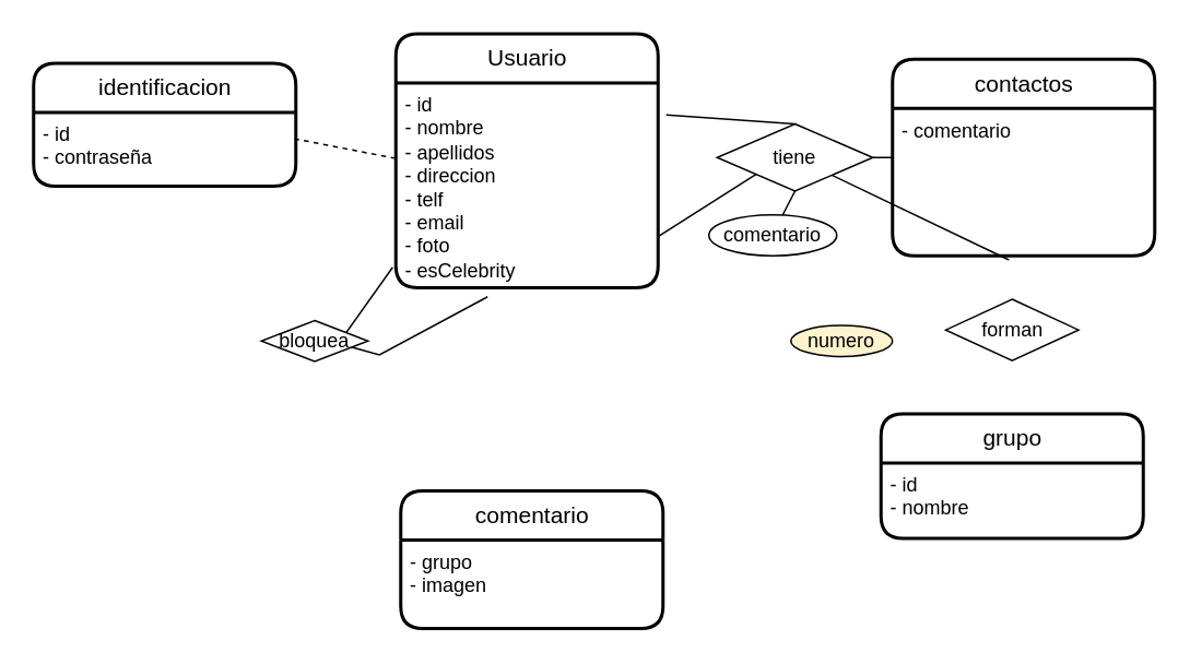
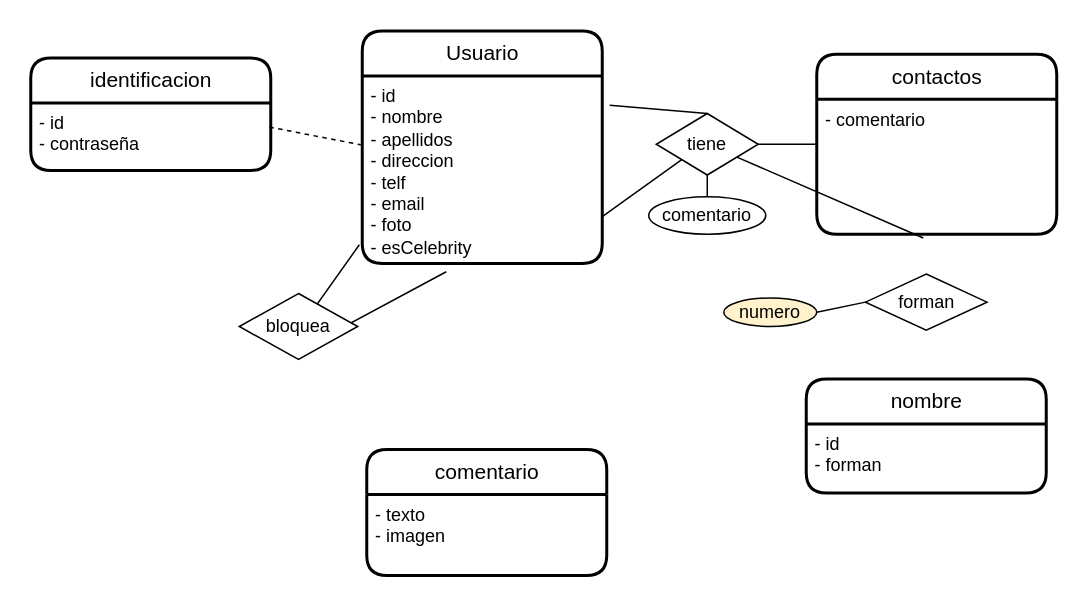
  <mxCell id="0" />
  <mxCell id="1" parent="0" />
  <mxCell id="2" value="Usuario" style="swimlane;childLayout=stackLayout;horizontal=1;startSize=30;horizontalStack=0;rounded=1;fontSize=14;fontStyle=0;strokeWidth=2;resizeParent=0;resizeLast=1;shadow=0;dashed=0;align=center;html=1;" vertex="1" parent="1"><mxGeometry x="241" y="20" width="160" height="155" as="geometry" /></mxCell>
  <mxCell id="3" value="&lt;div&gt;- id&lt;/div&gt;&lt;div&gt;- nombre&lt;/div&gt;&lt;div&gt;- apellidos&lt;/div&gt;&lt;div&gt;- direccion&lt;/div&gt;&lt;div&gt;- telf&lt;/div&gt;&lt;div&gt;- email&lt;/div&gt;&lt;div&gt;- foto&lt;/div&gt;&lt;div&gt;- esCelebrity&lt;br&gt;&lt;/div&gt;&lt;div&gt;&lt;br&gt;&lt;/div&gt;" style="align=left;strokeColor=none;fillColor=none;spacingLeft=4;fontSize=12;verticalAlign=top;resizable=0;rotatable=0;part=1;html=1;" vertex="1" parent="2"><mxGeometry y="30" width="160" height="125" as="geometry" /></mxCell>
  <mxCell id="4" value="" style="endArrow=none;html=1;rounded=0;entryX=0.35;entryY=1.044;entryDx=0;entryDy=0;entryPerimeter=0;exitX=-0.012;exitY=0.9;exitDx=0;exitDy=0;exitPerimeter=0;" edge="1" parent="2" source="3" target="3"><mxGeometry relative="1" as="geometry"><mxPoint x="-104" y="139" as="sourcePoint" /><mxPoint x="49" y="178" as="targetPoint" /><Array as="points"><mxPoint x="-35" y="189" /><mxPoint x="-10" y="196" /></Array></mxGeometry></mxCell>
  <mxCell id="5" value="identificacion" style="swimlane;childLayout=stackLayout;horizontal=1;startSize=30;horizontalStack=0;rounded=1;fontSize=14;fontStyle=0;strokeWidth=2;resizeParent=0;resizeLast=1;shadow=0;dashed=0;align=center;html=1;" vertex="1" parent="1"><mxGeometry x="20" y="38" width="160" height="75" as="geometry" /></mxCell>
  <mxCell id="6" value="&lt;div&gt;- id&lt;/div&gt;&lt;div&gt;- contraseña&lt;br&gt;&lt;/div&gt;" style="align=left;strokeColor=none;fillColor=none;spacingLeft=4;fontSize=12;verticalAlign=top;resizable=0;rotatable=0;part=1;html=1;" vertex="1" parent="5"><mxGeometry y="30" width="160" height="45" as="geometry" /></mxCell>
  <mxCell id="7" value="contactos" style="swimlane;childLayout=stackLayout;horizontal=1;startSize=30;horizontalStack=0;rounded=1;fontSize=14;fontStyle=0;strokeWidth=2;resizeParent=0;resizeLast=1;shadow=0;dashed=0;align=center;html=1;" vertex="1" parent="1"><mxGeometry x="544" y="35.5" width="160" height="120" as="geometry" /></mxCell>
  <mxCell id="8" value="- comentario" style="align=left;strokeColor=none;fillColor=none;spacingLeft=4;fontSize=12;verticalAlign=top;resizable=0;rotatable=0;part=1;html=1;" vertex="1" parent="7"><mxGeometry y="30" width="160" height="90" as="geometry" /></mxCell>
  <mxCell id="9" value="comentario" style="swimlane;childLayout=stackLayout;horizontal=1;startSize=30;horizontalStack=0;rounded=1;fontSize=14;fontStyle=0;strokeWidth=2;resizeParent=0;resizeLast=1;shadow=0;dashed=0;align=center;html=1;" vertex="1" parent="1"><mxGeometry x="244" y="299" width="160" height="84" as="geometry" /></mxCell>
- <mxCell id="10" value="&lt;div&gt;- grupo&lt;/div&gt;&lt;div&gt;- imagen&lt;br&gt;&lt;/div&gt;" style="align=left;strokeColor=none;fillColor=none;spacingLeft=4;fontSize=12;verticalAlign=top;resizable=0;rotatable=0;part=1;html=1;" vertex="1" parent="9"><mxGeometry y="30" width="160" height="54" as="geometry" /></mxCell>
+ <mxCell id="10" value="&lt;div&gt;- texto&lt;/div&gt;&lt;div&gt;- imagen&lt;br&gt;&lt;/div&gt;" style="align=left;strokeColor=none;fillColor=none;spacingLeft=4;fontSize=12;verticalAlign=top;resizable=0;rotatable=0;part=1;html=1;" vertex="1" parent="9"><mxGeometry y="30" width="160" height="54" as="geometry" /></mxCell>
  <mxCell id="11" value="" style="endArrow=none;html=1;rounded=0;exitX=0.994;exitY=0.356;exitDx=0;exitDy=0;exitPerimeter=0;entryX=-0.006;entryY=0.367;entryDx=0;entryDy=0;entryPerimeter=0;dashed=1;" edge="1" parent="1" source="6" target="3"><mxGeometry relative="1" as="geometry"><mxPoint x="115" y="169" as="sourcePoint" /><mxPoint x="275" y="169" as="targetPoint" /></mxGeometry></mxCell>
- <mxCell id="12" value="bloquea" style="shape=rhombus;perimeter=rhombusPerimeter;whiteSpace=wrap;html=1;align=center;" vertex="1" parent="1"><mxGeometry x="159" y="195" width="65" height="25" as="geometry" /></mxCell>
+ <mxCell id="12" value="bloquea" style="shape=rhombus;perimeter=rhombusPerimeter;whiteSpace=wrap;html=1;align=center;" vertex="1" parent="1"><mxGeometry x="159" y="195" width="79" height="44" as="geometry" /></mxCell>
  <mxCell id="13" value="" style="endArrow=none;html=1;rounded=0;exitX=0;exitY=1;exitDx=0;exitDy=0;entryX=1;entryY=0.75;entryDx=0;entryDy=0;startArrow=none;" edge="1" parent="1" source="15" target="3"><mxGeometry relative="1" as="geometry"><mxPoint x="343" y="169" as="sourcePoint" /><mxPoint x="503" y="169" as="targetPoint" /></mxGeometry></mxCell>
  <mxCell id="14" style="edgeStyle=orthogonalEdgeStyle;rounded=0;orthogonalLoop=1;jettySize=auto;html=1;exitX=1;exitY=0.5;exitDx=0;exitDy=0;entryX=0;entryY=0.5;entryDx=0;entryDy=0;endArrow=none;endFill=0;" edge="1" parent="1" source="15" target="7"><mxGeometry relative="1" as="geometry" /></mxCell>
- <mxCell id="15" value="tiene" style="shape=rhombus;perimeter=rhombusPerimeter;whiteSpace=wrap;html=1;align=center;" vertex="1" parent="1"><mxGeometry x="437" y="75" width="95" height="41" as="geometry" /></mxCell>
+ <mxCell id="15" value="tiene" style="shape=rhombus;perimeter=rhombusPerimeter;whiteSpace=wrap;html=1;align=center;" vertex="1" parent="1"><mxGeometry x="437" y="75" width="68" height="41" as="geometry" /></mxCell>
  <mxCell id="16" value="" style="endArrow=none;html=1;rounded=0;exitX=1.031;exitY=0.156;exitDx=0;exitDy=0;entryX=0.5;entryY=0;entryDx=0;entryDy=0;exitPerimeter=0;" edge="1" parent="1" source="3" target="15"><mxGeometry relative="1" as="geometry"><mxPoint x="401" y="117.5" as="sourcePoint" /><mxPoint x="532" y="100.97" as="targetPoint" /></mxGeometry></mxCell>
- <mxCell id="17" value="grupo" style="swimlane;childLayout=stackLayout;horizontal=1;startSize=30;horizontalStack=0;rounded=1;fontSize=14;fontStyle=0;strokeWidth=2;resizeParent=0;resizeLast=1;shadow=0;dashed=0;align=center;html=1;" vertex="1" parent="1"><mxGeometry x="537" y="252" width="160" height="76" as="geometry" /></mxCell>
- <mxCell id="18" value="&lt;div&gt;- id&lt;/div&gt;&lt;div&gt;- nombre&lt;/div&gt;&lt;div&gt;&lt;br&gt;&lt;/div&gt;" style="align=left;strokeColor=none;fillColor=none;spacingLeft=4;fontSize=12;verticalAlign=top;resizable=0;rotatable=0;part=1;html=1;" vertex="1" parent="17"><mxGeometry y="30" width="160" height="46" as="geometry" /></mxCell>
+ <mxCell id="17" value="nombre" style="swimlane;childLayout=stackLayout;horizontal=1;startSize=30;horizontalStack=0;rounded=1;fontSize=14;fontStyle=0;strokeWidth=2;resizeParent=0;resizeLast=1;shadow=0;dashed=0;align=center;html=1;" vertex="1" parent="1"><mxGeometry x="537" y="252" width="160" height="76" as="geometry" /></mxCell>
+ <mxCell id="18" value="&lt;div&gt;- id&lt;/div&gt;&lt;div&gt;- forman&lt;/div&gt;&lt;div&gt;&lt;br&gt;&lt;/div&gt;" style="align=left;strokeColor=none;fillColor=none;spacingLeft=4;fontSize=12;verticalAlign=top;resizable=0;rotatable=0;part=1;html=1;" vertex="1" parent="17"><mxGeometry y="30" width="160" height="46" as="geometry" /></mxCell>
  <mxCell id="19" value="" style="endArrow=none;html=1;rounded=0;exitX=0.444;exitY=1.028;exitDx=0;exitDy=0;exitPerimeter=0;" edge="1" parent="1" source="8" target="15"><mxGeometry relative="1" as="geometry"><mxPoint x="343" y="169" as="sourcePoint" /><mxPoint x="503" y="169" as="targetPoint" /></mxGeometry></mxCell>
  <mxCell id="20" value="forman" style="shape=rhombus;perimeter=rhombusPerimeter;whiteSpace=wrap;html=1;align=center;" vertex="1" parent="1"><mxGeometry x="576.5" y="182" width="81" height="37.5" as="geometry" /></mxCell>
  <mxCell id="21" value="" style="endArrow=none;html=1;rounded=0;startArrow=none;exitX=0.5;exitY=1;exitDx=0;exitDy=0;" edge="1" parent="1" source="15" target="22"><mxGeometry relative="1" as="geometry"><mxPoint x="466" y="116" as="sourcePoint" /><mxPoint x="454" y="152" as="targetPoint" /></mxGeometry></mxCell>
  <mxCell id="22" value="comentario" style="ellipse;whiteSpace=wrap;html=1;align=center;" vertex="1" parent="1"><mxGeometry x="432" y="130.5" width="78" height="25" as="geometry" /></mxCell>
+ <mxCell id="23" value="" style="endArrow=none;html=1;rounded=0;entryX=0;entryY=0.5;entryDx=0;entryDy=0;exitX=1;exitY=0.5;exitDx=0;exitDy=0;" edge="1" parent="1" source="24" target="20"><mxGeometry relative="1" as="geometry"><mxPoint x="536" y="206" as="sourcePoint" /><mxPoint x="503" y="219" as="targetPoint" /></mxGeometry></mxCell>
  <mxCell id="24" value="numero" style="ellipse;whiteSpace=wrap;html=1;align=center;fillColor=#fff2cc;" vertex="1" parent="1"><mxGeometry x="482" y="198" width="62" height="19" as="geometry" /></mxCell>
